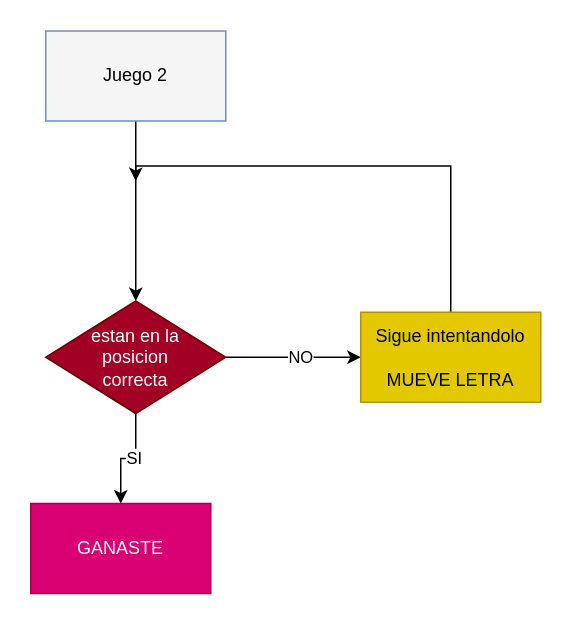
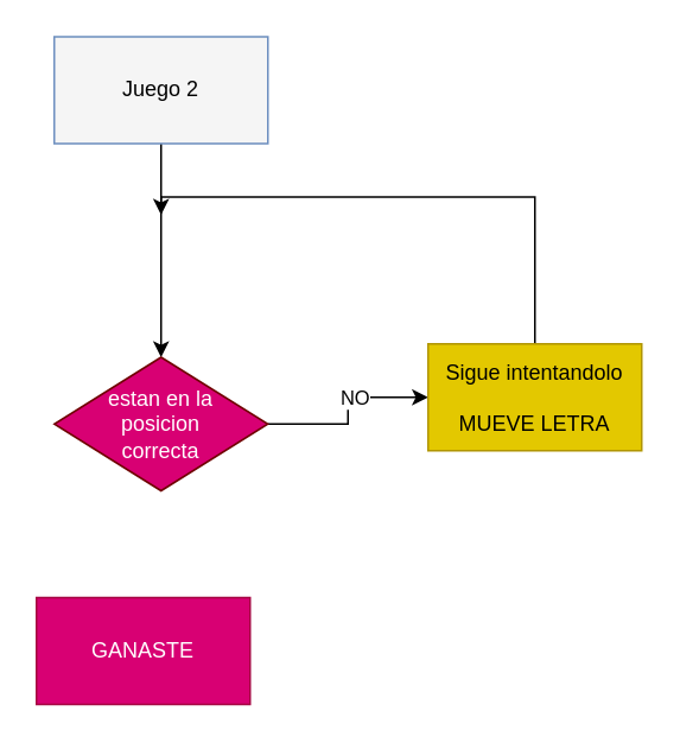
  <mxCell id="0" />
  <mxCell id="1" parent="0" />
  <mxCell id="2" style="edgeStyle=orthogonalEdgeStyle;rounded=0;orthogonalLoop=1;jettySize=auto;html=1;exitX=0.5;exitY=1;exitDx=0;exitDy=0;entryX=0.5;entryY=0;entryDx=0;entryDy=0;" parent="1" source="3" target="8" edge="1"><mxGeometry relative="1" as="geometry" /></mxCell>
  <mxCell id="3" value="Juego 2" style="rounded=0;whiteSpace=wrap;html=1;fillColor=#f5f5f5;strokeColor=#6c8ebf;" parent="1" vertex="1"><mxGeometry x="30" y="20" width="120" height="60" as="geometry" /></mxCell>
- <mxCell id="4" style="edgeStyle=orthogonalEdgeStyle;rounded=0;orthogonalLoop=1;jettySize=auto;html=1;exitX=0.5;exitY=1;exitDx=0;exitDy=0;entryX=0.5;entryY=0;entryDx=0;entryDy=0;" parent="1" source="8" target="11" edge="1"><mxGeometry relative="1" as="geometry" /></mxCell>
- <mxCell id="5" value="SI" style="edgeLabel;html=1;align=center;verticalAlign=middle;resizable=0;points=[];" parent="4" vertex="1" connectable="0"><mxGeometry x="-0.167" y="-2" relative="1" as="geometry"><mxPoint as="offset" /></mxGeometry></mxCell>
  <mxCell id="6" style="edgeStyle=orthogonalEdgeStyle;rounded=0;orthogonalLoop=1;jettySize=auto;html=1;exitX=1;exitY=0.5;exitDx=0;exitDy=0;" parent="1" source="8" target="10" edge="1"><mxGeometry relative="1" as="geometry" /></mxCell>
  <mxCell id="7" value="NO" style="edgeLabel;html=1;align=center;verticalAlign=middle;resizable=0;points=[];" parent="6" vertex="1" connectable="0"><mxGeometry x="0.089" y="-3" relative="1" as="geometry"><mxPoint y="-3" as="offset" /></mxGeometry></mxCell>
- <mxCell id="8" value="estan en la&lt;br&gt;posicion&lt;br&gt;correcta" style="rhombus;whiteSpace=wrap;html=1;fillColor=#a20025;fontColor=#ffffff;strokeColor=#6F0000;" parent="1" vertex="1"><mxGeometry x="30" y="200" width="120" height="75" as="geometry" /></mxCell>
+ <mxCell id="8" value="estan en la&lt;br&gt;posicion&lt;br&gt;correcta" style="rhombus;whiteSpace=wrap;html=1;fillColor=#d80073;fontColor=#ffffff;strokeColor=#6F0000;" parent="1" vertex="1"><mxGeometry x="30" y="200" width="120" height="75" as="geometry" /></mxCell>
  <mxCell id="9" style="edgeStyle=orthogonalEdgeStyle;rounded=0;orthogonalLoop=1;jettySize=auto;html=1;" parent="1" source="10" edge="1"><mxGeometry relative="1" as="geometry"><mxPoint x="90" y="120" as="targetPoint" /><Array as="points"><mxPoint x="300" y="110" /><mxPoint x="90" y="110" /></Array></mxGeometry></mxCell>
- <mxCell id="10" value="Sigue intentandolo&lt;br&gt;&lt;br&gt;MUEVE LETRA" style="rounded=0;whiteSpace=wrap;html=1;fillColor=#e3c800;fontColor=#000000;strokeColor=#B09500;" parent="1" vertex="1"><mxGeometry x="240" y="207.5" width="120" height="60" as="geometry" /></mxCell>
+ <mxCell id="10" value="Sigue intentandolo&lt;br&gt;&lt;br&gt;MUEVE LETRA" style="rounded=0;whiteSpace=wrap;html=1;fillColor=#e3c800;fontColor=#000000;strokeColor=#B09500;" parent="1" vertex="1"><mxGeometry x="240" y="192.5" width="120" height="60" as="geometry" /></mxCell>
  <mxCell id="11" value="GANASTE" style="rounded=0;whiteSpace=wrap;html=1;fillColor=#d80073;fontColor=#ffffff;strokeColor=#A50040;" parent="1" vertex="1"><mxGeometry x="20" y="335" width="120" height="60" as="geometry" /></mxCell>
